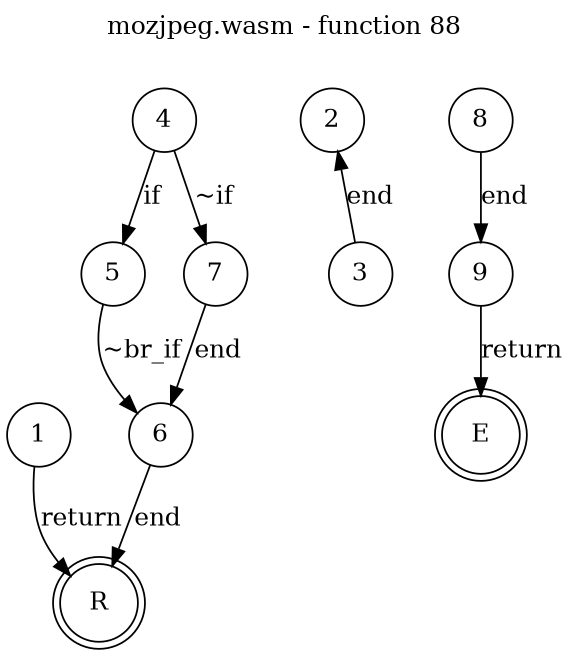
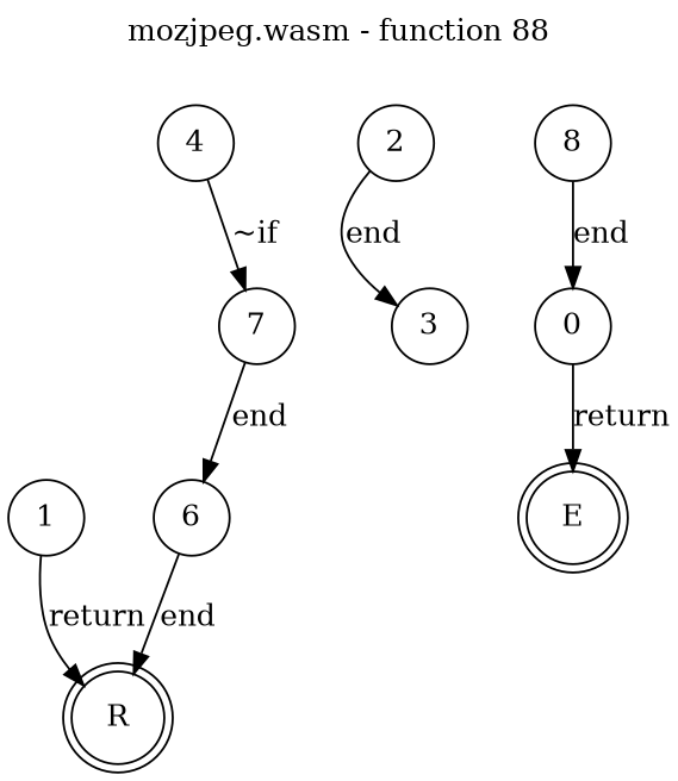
  digraph {
    label="mozjpeg.wasm - function 88"
    labelfontcolor=black
    labelfontname=Helvetica
    labelfontsize=16
    labelloc=t
    node [shape=circle]
    R [shape=doublecircle]
    1
    2
    3
    E [shape=doublecircle]
    4
-   5
    7
    6
-   9
+   9 [label=0]
    8
    1 -> R [label=return]
-   3 -> 2 [label=end]
-   4 -> 5 [label=if]
+   2 -> 3 [label=end]
    4 -> 7 [label="~if"]
-   5 -> 6 [label="~br_if"]
    7 -> 6 [label=end]
    6 -> R [label=end]
    9 -> E [label=return]
    8 -> 9 [label=end]
  }
